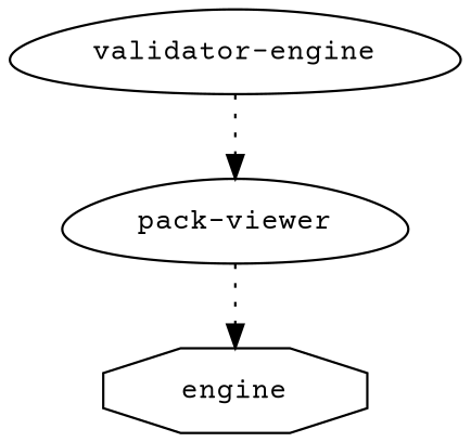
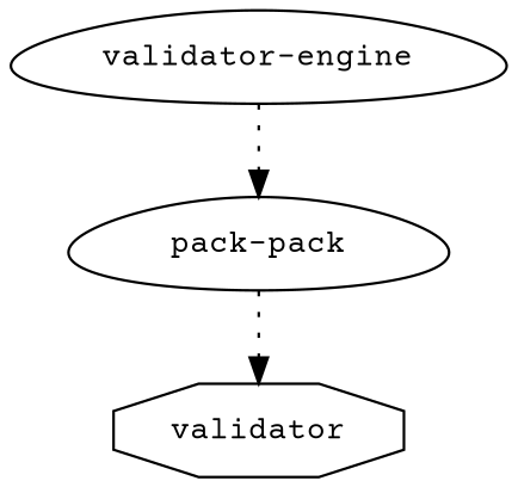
  digraph {
    fontname="Courier Prime"
    node [fontname="Courier Prime" fontsize=12 shape=egg]
    edge [fontname="Courier Prime" style=dotted]
-   n1 [label=engine shape=octagon]
-   n2 [label="pack-viewer"]
+   n1 [label=validator shape=octagon]
+   n2 [label="pack-pack"]
    n3 [label="validator-engine"]
    n2 -> n1
    n3 -> n2
  }
